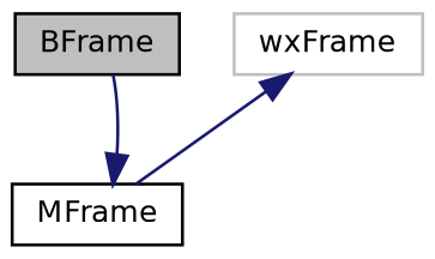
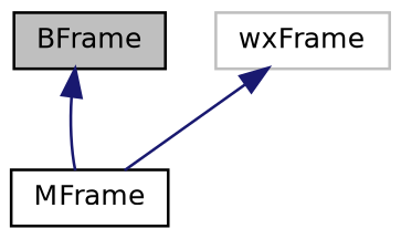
  digraph {
    node [color=black fillcolor=white fontname=Helvetica fontsize=10 shape=record style=filled]
    edge [color=midnightblue dir=back fontname=Helvetica fontsize=10 labelfontname=Helvetica labelfontsize=10 style=solid]
    n1 [fillcolor=grey75 fontcolor=black height=0.2 label=BFrame width=0.4]
    n2 [height=0.2 label=MFrame width=0.4]
    n3 [color=grey75 height=0.2 label=wxFrame width=0.4]
-   n2 -> n1
+   n1 -> n2
    n3 -> n2
  }
